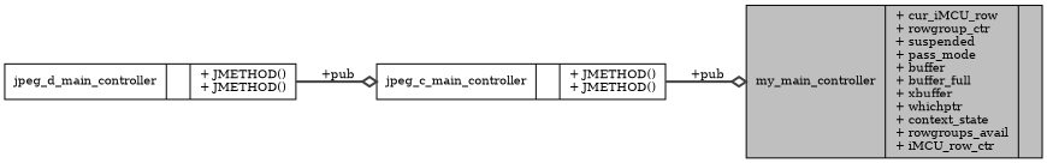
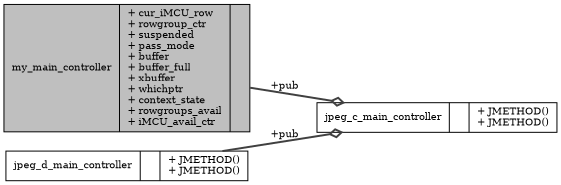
  digraph {
    fontname="DejaVu Serif"
    rankdir=LR
    node [color=black fillcolor=white fontname="DejaVu Serif" fontsize=10 shape=record style=filled]
    edge [arrowhead=odiamond color=grey25 fontname="DejaVu Serif" fontsize=10 labelfontname=Helvetica labelfontsize=10 style=bold]
-   n1 [fillcolor=grey75 fontcolor=black height=0.2 label="{my_main_controller\n|+ cur_iMCU_row\l+ rowgroup_ctr\l+ suspended\l+ pass_mode\l+ buffer\l+ buffer_full\l+ xbuffer\l+ whichptr\l+ context_state\l+ rowgroups_avail\l+ iMCU_row_ctr\l|}" width=0.4]
+   n1 [fillcolor=grey75 fontcolor=black height=0.2 label="{my_main_controller\n|+ cur_iMCU_row\l+ rowgroup_ctr\l+ suspended\l+ pass_mode\l+ buffer\l+ buffer_full\l+ xbuffer\l+ whichptr\l+ context_state\l+ rowgroups_avail\l+ iMCU_avail_ctr\l|}" width=0.4]
    n2 [height=0.2 label="{jpeg_d_main_controller\n||+ JMETHOD()\l+ JMETHOD()\l}" width=0.4]
    n3 [height=0.2 label="{jpeg_c_main_controller\n||+ JMETHOD()\l+ JMETHOD()\l}" width=0.4]
    n2 -> n3 [label=" +pub"]
-   n3 -> n1 [label=" +pub"]
+   n1 -> n3 [label=" +pub"]
  }
